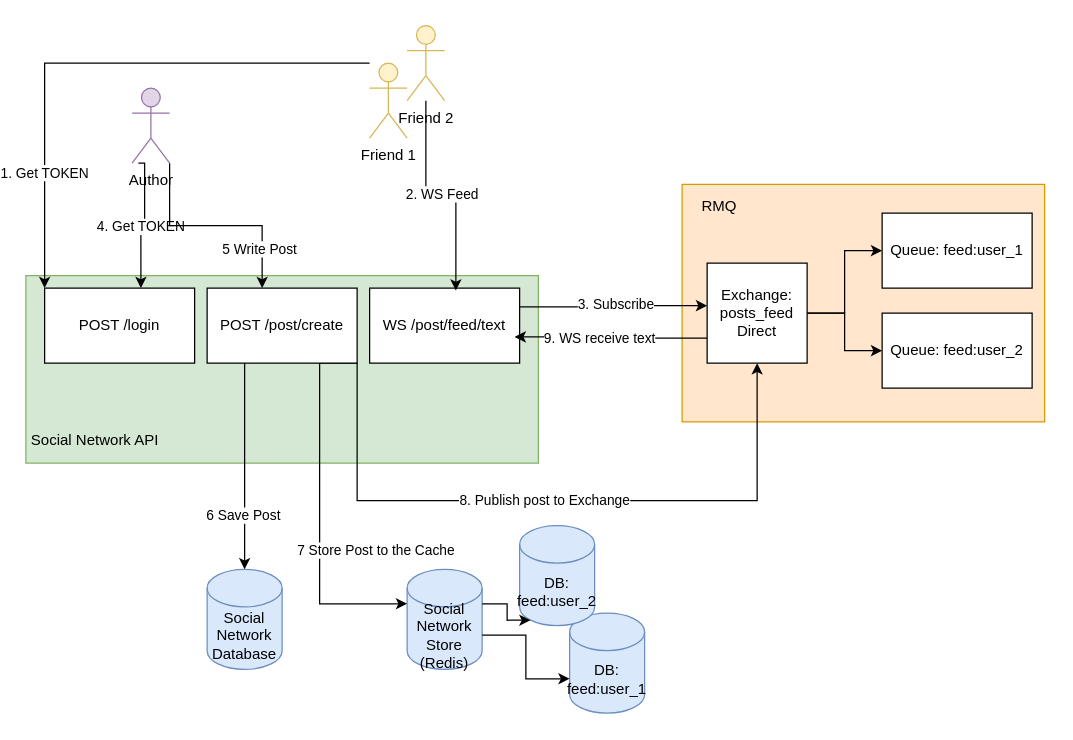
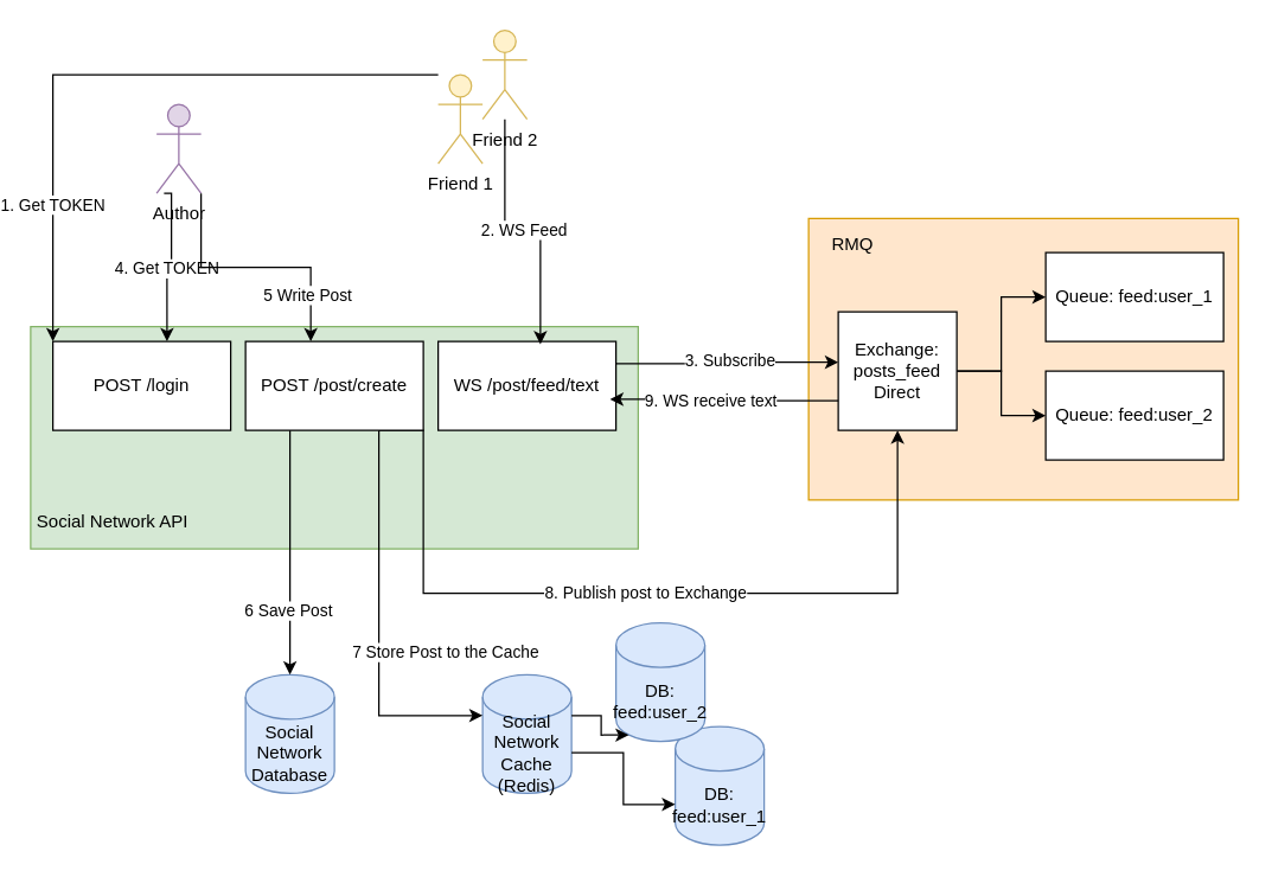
  <mxCell id="0" />
  <mxCell id="1" parent="0" />
  <mxCell id="2" value="" style="rounded=0;whiteSpace=wrap;html=1;fillColor=#ffe6cc;strokeColor=#d79b00;" vertex="1" parent="1"><mxGeometry x="545" y="147" width="290" height="190" as="geometry" /></mxCell>
  <mxCell id="3" value="" style="rounded=0;whiteSpace=wrap;html=1;fillColor=#d5e8d4;strokeColor=#82b366;" vertex="1" parent="1"><mxGeometry x="20" y="220" width="410" height="150" as="geometry" /></mxCell>
  <mxCell id="4" style="edgeStyle=orthogonalEdgeStyle;rounded=0;orthogonalLoop=1;jettySize=auto;html=1;exitX=0.75;exitY=1;exitDx=0;exitDy=0;entryX=0.5;entryY=1;entryDx=0;entryDy=0;" edge="1" parent="1" source="6" target="21"><mxGeometry relative="1" as="geometry"><Array as="points"><mxPoint x="285" y="290" /><mxPoint x="285" y="400" /><mxPoint x="605" y="400" /></Array></mxGeometry></mxCell>
  <mxCell id="5" value="8. Publish post to Exchange" style="edgeLabel;html=1;align=center;verticalAlign=middle;resizable=0;points=[];" vertex="1" connectable="0" parent="4"><mxGeometry x="0.015" y="1" relative="1" as="geometry"><mxPoint as="offset" /></mxGeometry></mxCell>
  <mxCell id="6" value="POST /post/create" style="rounded=0;whiteSpace=wrap;html=1;" vertex="1" parent="1"><mxGeometry x="165" y="230" width="120" height="60" as="geometry" /></mxCell>
  <mxCell id="7" value="Social Network API" style="text;html=1;align=center;verticalAlign=middle;whiteSpace=wrap;rounded=0;" vertex="1" parent="1"><mxGeometry x="22.5" y="337" width="105" height="30" as="geometry" /></mxCell>
  <mxCell id="8" value="POST /login" style="rounded=0;whiteSpace=wrap;html=1;" vertex="1" parent="1"><mxGeometry x="35" y="230" width="120" height="60" as="geometry" /></mxCell>
  <mxCell id="9" value="WS /post/feed/text" style="rounded=0;whiteSpace=wrap;html=1;" vertex="1" parent="1"><mxGeometry x="295" y="230" width="120" height="60" as="geometry" /></mxCell>
  <mxCell id="10" style="edgeStyle=orthogonalEdgeStyle;rounded=0;orthogonalLoop=1;jettySize=auto;html=1;entryX=0.392;entryY=0;entryDx=0;entryDy=0;entryPerimeter=0;" edge="1" parent="1"><mxGeometry relative="1" as="geometry"><mxPoint x="110" y="130" as="sourcePoint" /><mxPoint x="112.04" y="230" as="targetPoint" /><Array as="points"><mxPoint x="115" y="130" /><mxPoint x="115" y="181" /><mxPoint x="112" y="181" /></Array></mxGeometry></mxCell>
  <mxCell id="11" value="4. Get TOKEN" style="edgeLabel;html=1;align=center;verticalAlign=middle;resizable=0;points=[];" vertex="1" connectable="0" parent="10"><mxGeometry x="0.018" y="-4" relative="1" as="geometry"><mxPoint as="offset" /></mxGeometry></mxCell>
  <mxCell id="12" value="Author" style="shape=umlActor;verticalLabelPosition=bottom;verticalAlign=top;html=1;outlineConnect=0;fillColor=#e1d5e7;strokeColor=#9673a6;" vertex="1" parent="1"><mxGeometry x="105" y="70" width="30" height="60" as="geometry" /></mxCell>
  <mxCell id="13" value="Social Network Database" style="shape=cylinder3;whiteSpace=wrap;html=1;boundedLbl=1;backgroundOutline=1;size=15;fillColor=#dae8fc;strokeColor=#6c8ebf;" vertex="1" parent="1"><mxGeometry x="165" y="455" width="60" height="80" as="geometry" /></mxCell>
  <mxCell id="14" style="edgeStyle=orthogonalEdgeStyle;rounded=0;orthogonalLoop=1;jettySize=auto;html=1;entryX=0;entryY=0;entryDx=0;entryDy=0;" edge="1" parent="1" source="16" target="8"><mxGeometry relative="1" as="geometry"><Array as="points"><mxPoint x="35" y="50" /></Array></mxGeometry></mxCell>
  <mxCell id="15" value="1. Get TOKEN" style="edgeLabel;html=1;align=center;verticalAlign=middle;resizable=0;points=[];" vertex="1" connectable="0" parent="14"><mxGeometry x="0.577" y="-1" relative="1" as="geometry"><mxPoint as="offset" /></mxGeometry></mxCell>
  <mxCell id="16" value="Friend 1" style="shape=umlActor;verticalLabelPosition=bottom;verticalAlign=top;html=1;outlineConnect=0;fillColor=#fff2cc;strokeColor=#d6b656;" vertex="1" parent="1"><mxGeometry x="295" y="50" width="30" height="60" as="geometry" /></mxCell>
  <mxCell id="17" value="Friend 2" style="shape=umlActor;verticalLabelPosition=bottom;verticalAlign=top;html=1;outlineConnect=0;fillColor=#fff2cc;strokeColor=#d6b656;" vertex="1" parent="1"><mxGeometry x="325" y="20" width="30" height="60" as="geometry" /></mxCell>
  <mxCell id="18" value="2. WS Feed" style="edgeStyle=orthogonalEdgeStyle;rounded=0;orthogonalLoop=1;jettySize=auto;html=1;entryX=0.575;entryY=0.033;entryDx=0;entryDy=0;entryPerimeter=0;" edge="1" parent="1" source="17" target="9"><mxGeometry relative="1" as="geometry" /></mxCell>
  <mxCell id="19" style="edgeStyle=orthogonalEdgeStyle;rounded=0;orthogonalLoop=1;jettySize=auto;html=1;entryX=0;entryY=0.5;entryDx=0;entryDy=0;" edge="1" parent="1" source="21" target="24"><mxGeometry relative="1" as="geometry" /></mxCell>
  <mxCell id="20" style="edgeStyle=orthogonalEdgeStyle;rounded=0;orthogonalLoop=1;jettySize=auto;html=1;entryX=0;entryY=0.5;entryDx=0;entryDy=0;" edge="1" parent="1" source="21" target="25"><mxGeometry relative="1" as="geometry" /></mxCell>
  <mxCell id="21" value="Exchange: posts_feed Direct" style="whiteSpace=wrap;html=1;aspect=fixed;" vertex="1" parent="1"><mxGeometry x="565" y="210" width="80" height="80" as="geometry" /></mxCell>
  <mxCell id="22" style="edgeStyle=orthogonalEdgeStyle;rounded=0;orthogonalLoop=1;jettySize=auto;html=1;exitX=1;exitY=0.25;exitDx=0;exitDy=0;entryX=0;entryY=0.425;entryDx=0;entryDy=0;entryPerimeter=0;" edge="1" parent="1" source="9" target="21"><mxGeometry relative="1" as="geometry" /></mxCell>
  <mxCell id="23" value="3. Subscribe" style="edgeLabel;html=1;align=center;verticalAlign=middle;resizable=0;points=[];" vertex="1" connectable="0" parent="22"><mxGeometry x="0.023" y="2" relative="1" as="geometry"><mxPoint as="offset" /></mxGeometry></mxCell>
  <mxCell id="24" value="Queue: feed:user_1" style="rounded=0;whiteSpace=wrap;html=1;" vertex="1" parent="1"><mxGeometry x="705" y="170" width="120" height="60" as="geometry" /></mxCell>
  <mxCell id="25" value="Queue: feed:user_2" style="rounded=0;whiteSpace=wrap;html=1;" vertex="1" parent="1"><mxGeometry x="705" y="250" width="120" height="60" as="geometry" /></mxCell>
  <mxCell id="26" style="edgeStyle=orthogonalEdgeStyle;rounded=0;orthogonalLoop=1;jettySize=auto;html=1;exitX=1;exitY=1;exitDx=0;exitDy=0;exitPerimeter=0;entryX=0.367;entryY=0;entryDx=0;entryDy=0;entryPerimeter=0;" edge="1" parent="1" source="12" target="6"><mxGeometry relative="1" as="geometry" /></mxCell>
  <mxCell id="27" value="5 Write Post" style="edgeLabel;html=1;align=center;verticalAlign=middle;resizable=0;points=[];" vertex="1" connectable="0" parent="26"><mxGeometry x="0.632" y="-3" relative="1" as="geometry"><mxPoint as="offset" /></mxGeometry></mxCell>
  <mxCell id="28" style="edgeStyle=orthogonalEdgeStyle;rounded=0;orthogonalLoop=1;jettySize=auto;html=1;entryX=0.5;entryY=0;entryDx=0;entryDy=0;entryPerimeter=0;exitX=0.25;exitY=1;exitDx=0;exitDy=0;" edge="1" parent="1" source="6" target="13"><mxGeometry relative="1" as="geometry" /></mxCell>
  <mxCell id="29" value="6 Save Post" style="edgeLabel;html=1;align=center;verticalAlign=middle;resizable=0;points=[];" vertex="1" connectable="0" parent="28"><mxGeometry x="0.467" y="-2" relative="1" as="geometry"><mxPoint as="offset" /></mxGeometry></mxCell>
  <mxCell id="30" style="edgeStyle=orthogonalEdgeStyle;rounded=0;orthogonalLoop=1;jettySize=auto;html=1;exitX=0;exitY=0.75;exitDx=0;exitDy=0;entryX=0.967;entryY=0.65;entryDx=0;entryDy=0;entryPerimeter=0;" edge="1" parent="1" source="21" target="9"><mxGeometry relative="1" as="geometry" /></mxCell>
  <mxCell id="31" value="9. WS receive text" style="edgeLabel;html=1;align=center;verticalAlign=middle;resizable=0;points=[];" vertex="1" connectable="0" parent="30"><mxGeometry x="0.141" relative="1" as="geometry"><mxPoint as="offset" /></mxGeometry></mxCell>
  <mxCell id="32" value="RMQ" style="text;html=1;align=center;verticalAlign=middle;whiteSpace=wrap;rounded=0;" vertex="1" parent="1"><mxGeometry x="545" y="150" width="60" height="30" as="geometry" /></mxCell>
- <mxCell id="33" value="Social Network Store (Redis)" style="shape=cylinder3;whiteSpace=wrap;html=1;boundedLbl=1;backgroundOutline=1;size=15;fillColor=#dae8fc;strokeColor=#6c8ebf;" vertex="1" parent="1"><mxGeometry x="325" y="455" width="60" height="80" as="geometry" /></mxCell>
+ <mxCell id="33" value="Social Network Cache (Redis)" style="shape=cylinder3;whiteSpace=wrap;html=1;boundedLbl=1;backgroundOutline=1;size=15;fillColor=#dae8fc;strokeColor=#6c8ebf;" vertex="1" parent="1"><mxGeometry x="325" y="455" width="60" height="80" as="geometry" /></mxCell>
  <mxCell id="34" style="edgeStyle=orthogonalEdgeStyle;rounded=0;orthogonalLoop=1;jettySize=auto;html=1;exitX=0.75;exitY=1;exitDx=0;exitDy=0;entryX=0;entryY=0;entryDx=0;entryDy=27.5;entryPerimeter=0;" edge="1" parent="1" source="6" target="33"><mxGeometry relative="1" as="geometry" /></mxCell>
  <mxCell id="35" value="7 Store Post to the Cache" style="edgeLabel;html=1;align=center;verticalAlign=middle;resizable=0;points=[];" vertex="1" connectable="0" parent="34"><mxGeometry x="0.136" y="-4" relative="1" as="geometry"><mxPoint x="48" as="offset" /></mxGeometry></mxCell>
  <mxCell id="36" value="DB: feed:user_1" style="shape=cylinder3;whiteSpace=wrap;html=1;boundedLbl=1;backgroundOutline=1;size=15;fillColor=#dae8fc;strokeColor=#6c8ebf;" vertex="1" parent="1"><mxGeometry x="455" y="490" width="60" height="80" as="geometry" /></mxCell>
  <mxCell id="37" value="DB: feed:user_2" style="shape=cylinder3;whiteSpace=wrap;html=1;boundedLbl=1;backgroundOutline=1;size=15;fillColor=#dae8fc;strokeColor=#6c8ebf;" vertex="1" parent="1"><mxGeometry x="415" y="420" width="60" height="80" as="geometry" /></mxCell>
  <mxCell id="38" style="edgeStyle=orthogonalEdgeStyle;rounded=0;orthogonalLoop=1;jettySize=auto;html=1;exitX=1;exitY=0;exitDx=0;exitDy=27.5;exitPerimeter=0;entryX=0.145;entryY=1;entryDx=0;entryDy=-4.35;entryPerimeter=0;" edge="1" parent="1" source="33" target="37"><mxGeometry relative="1" as="geometry" /></mxCell>
  <mxCell id="39" style="edgeStyle=orthogonalEdgeStyle;rounded=0;orthogonalLoop=1;jettySize=auto;html=1;exitX=1;exitY=0;exitDx=0;exitDy=52.5;exitPerimeter=0;entryX=0;entryY=0;entryDx=0;entryDy=52.5;entryPerimeter=0;" edge="1" parent="1" source="33" target="36"><mxGeometry relative="1" as="geometry" /></mxCell>
